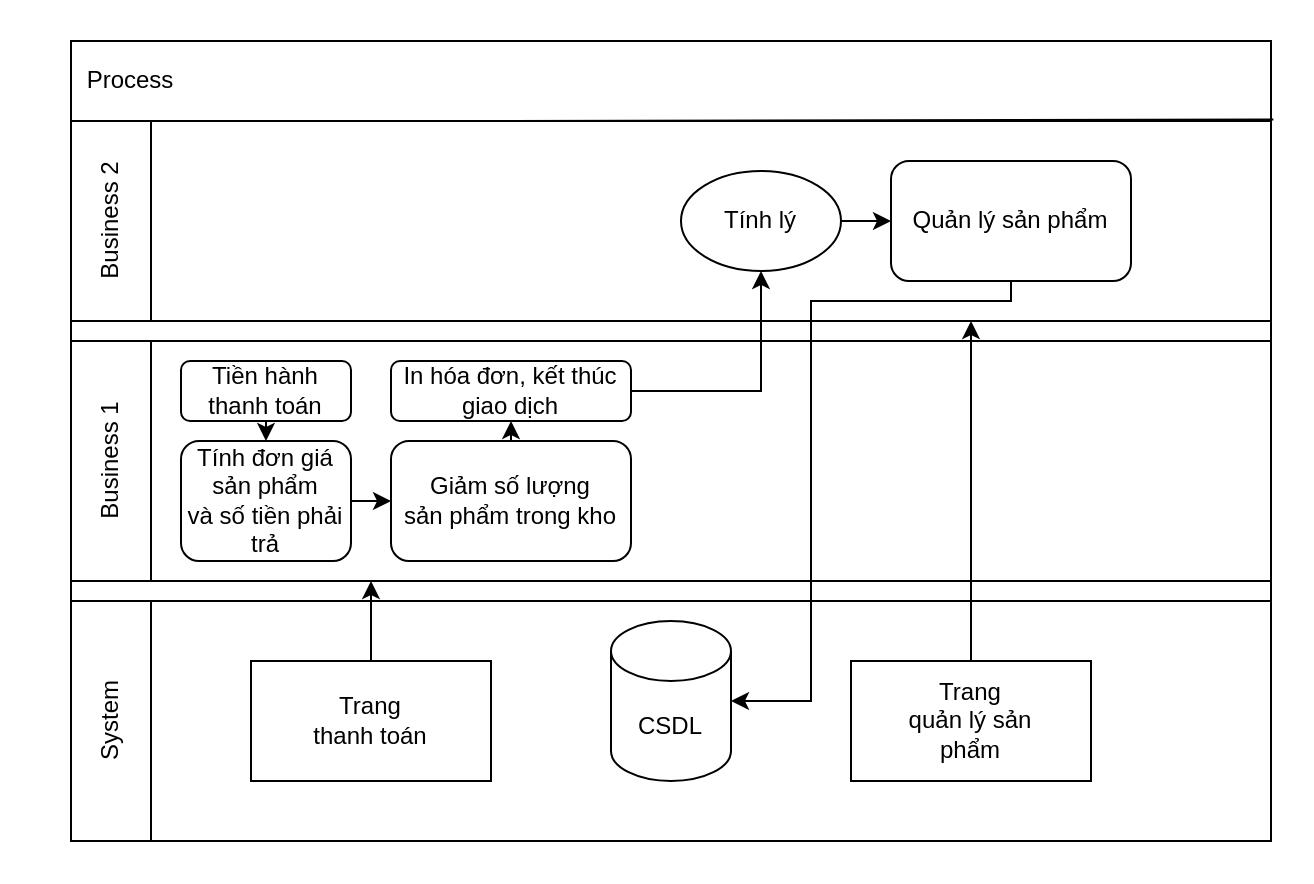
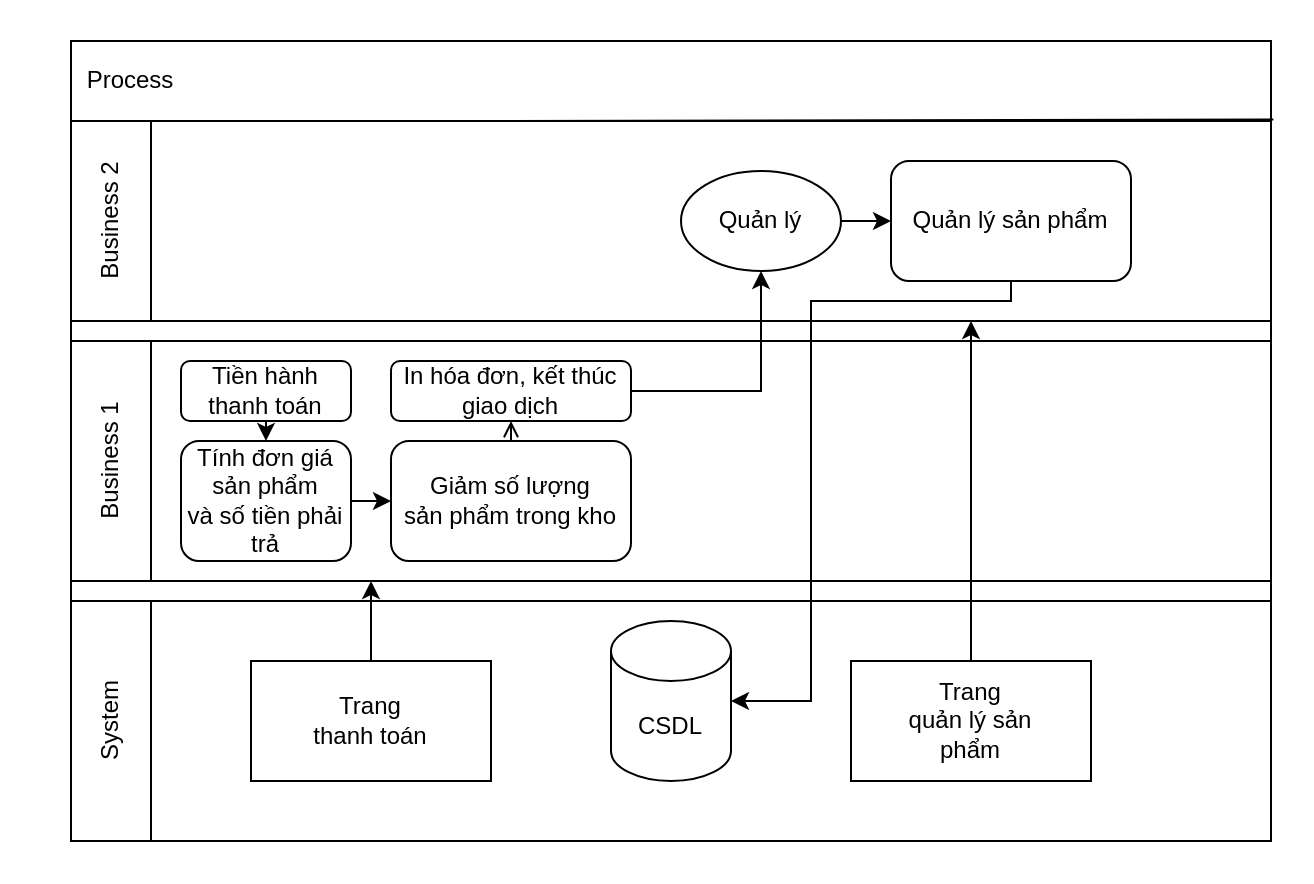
  <mxCell id="0" />
  <mxCell id="1" parent="0" />
  <mxCell id="2" value="" style="rounded=0;whiteSpace=wrap;html=1;" vertex="1" parent="1"><mxGeometry x="35" y="20" width="600" height="400" as="geometry" /></mxCell>
  <mxCell id="3" value="Process" style="text;html=1;strokeColor=none;fillColor=none;align=center;verticalAlign=middle;whiteSpace=wrap;rounded=0;" vertex="1" parent="1"><mxGeometry x="45" y="30" width="40" height="20" as="geometry" /></mxCell>
  <mxCell id="4" value="" style="endArrow=none;html=1;exitX=0;exitY=0.101;exitDx=0;exitDy=0;exitPerimeter=0;entryX=1.002;entryY=0.098;entryDx=0;entryDy=0;entryPerimeter=0;" edge="1" parent="1" source="2" target="2"><mxGeometry width="50" height="50" relative="1" as="geometry"><mxPoint x="335" y="270" as="sourcePoint" /><mxPoint x="385" y="220" as="targetPoint" /></mxGeometry></mxCell>
  <mxCell id="5" value="" style="rounded=0;whiteSpace=wrap;html=1;" vertex="1" parent="1"><mxGeometry x="35" y="300" width="600" height="120" as="geometry" /></mxCell>
  <mxCell id="6" value="" style="rounded=0;whiteSpace=wrap;html=1;" vertex="1" parent="1"><mxGeometry x="35" y="300" width="40" height="120" as="geometry" /></mxCell>
  <mxCell id="7" value="System" style="text;html=1;strokeColor=none;fillColor=none;align=center;verticalAlign=middle;whiteSpace=wrap;rounded=0;rotation=-90;" vertex="1" parent="1"><mxGeometry x="35" y="350" width="40" height="20" as="geometry" /></mxCell>
  <mxCell id="8" style="edgeStyle=orthogonalEdgeStyle;rounded=0;orthogonalLoop=1;jettySize=auto;html=1;exitX=0.5;exitY=0;exitDx=0;exitDy=0;entryX=0.25;entryY=1;entryDx=0;entryDy=0;" edge="1" parent="1" source="9" target="11"><mxGeometry relative="1" as="geometry" /></mxCell>
  <mxCell id="9" value="Trang&lt;br&gt;thanh toán" style="rounded=0;whiteSpace=wrap;html=1;" vertex="1" parent="1"><mxGeometry x="125" y="330" width="120" height="60" as="geometry" /></mxCell>
  <mxCell id="10" value="Trang&lt;br&gt;quản lý sản&lt;br&gt;phẩm" style="rounded=0;whiteSpace=wrap;html=1;" vertex="1" parent="1"><mxGeometry x="425" y="330" width="120" height="60" as="geometry" /></mxCell>
  <mxCell id="11" value="" style="rounded=0;whiteSpace=wrap;html=1;" vertex="1" parent="1"><mxGeometry x="35" y="170" width="600" height="120" as="geometry" /></mxCell>
  <mxCell id="12" value="" style="rounded=0;whiteSpace=wrap;html=1;" vertex="1" parent="1"><mxGeometry x="35" y="170" width="40" height="120" as="geometry" /></mxCell>
  <mxCell id="13" value="Business 1" style="text;html=1;strokeColor=none;fillColor=none;align=center;verticalAlign=middle;whiteSpace=wrap;rounded=0;rotation=-90;" vertex="1" parent="1"><mxGeometry x="20" y="220" width="70" height="20" as="geometry" /></mxCell>
  <mxCell id="14" value="" style="rounded=0;whiteSpace=wrap;html=1;" vertex="1" parent="1"><mxGeometry x="35" y="60" width="600" height="100" as="geometry" /></mxCell>
  <mxCell id="15" value="" style="rounded=0;whiteSpace=wrap;html=1;" vertex="1" parent="1"><mxGeometry x="35" y="60" width="40" height="100" as="geometry" /></mxCell>
  <mxCell id="16" value="Business 2" style="text;html=1;strokeColor=none;fillColor=none;align=center;verticalAlign=middle;whiteSpace=wrap;rounded=0;rotation=-90;" vertex="1" parent="1"><mxGeometry x="20" y="100" width="70" height="20" as="geometry" /></mxCell>
  <mxCell id="17" style="edgeStyle=orthogonalEdgeStyle;rounded=0;orthogonalLoop=1;jettySize=auto;html=1;exitX=0.5;exitY=1;exitDx=0;exitDy=0;entryX=0.5;entryY=0;entryDx=0;entryDy=0;" edge="1" parent="1" source="18" target="20"><mxGeometry relative="1" as="geometry" /></mxCell>
  <mxCell id="18" value="Tiền hành&lt;br&gt;thanh toán" style="rounded=1;whiteSpace=wrap;html=1;" vertex="1" parent="1"><mxGeometry x="90" y="180" width="85" height="30" as="geometry" /></mxCell>
  <mxCell id="19" style="edgeStyle=orthogonalEdgeStyle;rounded=0;orthogonalLoop=1;jettySize=auto;html=1;exitX=1;exitY=0.5;exitDx=0;exitDy=0;entryX=0;entryY=0.5;entryDx=0;entryDy=0;" edge="1" parent="1" source="20" target="22"><mxGeometry relative="1" as="geometry" /></mxCell>
  <mxCell id="20" value="Tính đơn giá&lt;br&gt;sản phẩm&lt;br&gt;và số tiền phải&lt;br&gt;trả" style="rounded=1;whiteSpace=wrap;html=1;" vertex="1" parent="1"><mxGeometry x="90" y="220" width="85" height="60" as="geometry" /></mxCell>
- <mxCell id="21" style="edgeStyle=orthogonalEdgeStyle;rounded=0;orthogonalLoop=1;jettySize=auto;html=1;exitX=0.5;exitY=0;exitDx=0;exitDy=0;entryX=0.5;entryY=1;entryDx=0;entryDy=0;" edge="1" parent="1" source="22" target="24"><mxGeometry relative="1" as="geometry" /></mxCell>
+ <mxCell id="21" style="edgeStyle=orthogonalEdgeStyle;rounded=0;orthogonalLoop=1;jettySize=auto;html=1;exitX=0.5;exitY=0;exitDx=0;exitDy=0;entryX=0.5;entryY=1;entryDx=0;entryDy=0;endArrow=open;" edge="1" parent="1" source="22" target="24"><mxGeometry relative="1" as="geometry" /></mxCell>
  <mxCell id="22" value="Giảm số lượng&lt;br&gt;sản phẩm trong kho" style="rounded=1;whiteSpace=wrap;html=1;" vertex="1" parent="1"><mxGeometry x="195" y="220" width="120" height="60" as="geometry" /></mxCell>
  <mxCell id="23" style="edgeStyle=orthogonalEdgeStyle;rounded=0;orthogonalLoop=1;jettySize=auto;html=1;exitX=1;exitY=0.5;exitDx=0;exitDy=0;" edge="1" parent="1" source="24" target="27"><mxGeometry relative="1" as="geometry" /></mxCell>
  <mxCell id="24" value="In hóa đơn, kết thúc&lt;br&gt;giao dịch" style="rounded=1;whiteSpace=wrap;html=1;" vertex="1" parent="1"><mxGeometry x="195" y="180" width="120" height="30" as="geometry" /></mxCell>
  <mxCell id="25" style="edgeStyle=orthogonalEdgeStyle;rounded=0;orthogonalLoop=1;jettySize=auto;html=1;exitX=0.5;exitY=0;exitDx=0;exitDy=0;entryX=0.75;entryY=1;entryDx=0;entryDy=0;" edge="1" parent="1" source="10" target="14"><mxGeometry relative="1" as="geometry" /></mxCell>
  <mxCell id="26" style="edgeStyle=orthogonalEdgeStyle;rounded=0;orthogonalLoop=1;jettySize=auto;html=1;exitX=1;exitY=0.5;exitDx=0;exitDy=0;entryX=0;entryY=0.5;entryDx=0;entryDy=0;" edge="1" parent="1" source="27" target="29"><mxGeometry relative="1" as="geometry" /></mxCell>
- <mxCell id="27" value="Tính lý" style="ellipse;whiteSpace=wrap;html=1;" vertex="1" parent="1"><mxGeometry x="340" y="85" width="80" height="50" as="geometry" /></mxCell>
+ <mxCell id="27" value="Quản lý" style="ellipse;whiteSpace=wrap;html=1;" vertex="1" parent="1"><mxGeometry x="340" y="85" width="80" height="50" as="geometry" /></mxCell>
  <mxCell id="28" style="edgeStyle=orthogonalEdgeStyle;rounded=0;orthogonalLoop=1;jettySize=auto;html=1;exitX=0.5;exitY=1;exitDx=0;exitDy=0;entryX=1;entryY=0.5;entryDx=0;entryDy=0;entryPerimeter=0;" edge="1" parent="1" source="29" target="30"><mxGeometry relative="1" as="geometry"><Array as="points"><mxPoint x="505" y="150" /><mxPoint x="405" y="150" /><mxPoint x="405" y="350" /></Array></mxGeometry></mxCell>
  <mxCell id="29" value="Quản lý sản phẩm" style="rounded=1;whiteSpace=wrap;html=1;" vertex="1" parent="1"><mxGeometry x="445" y="80" width="120" height="60" as="geometry" /></mxCell>
  <mxCell id="30" value="CSDL" style="shape=cylinder3;whiteSpace=wrap;html=1;boundedLbl=1;backgroundOutline=1;size=15;" vertex="1" parent="1"><mxGeometry x="305" y="310" width="60" height="80" as="geometry" /></mxCell>
